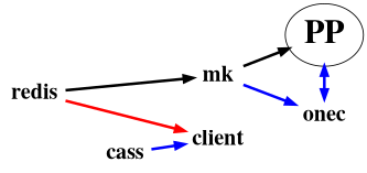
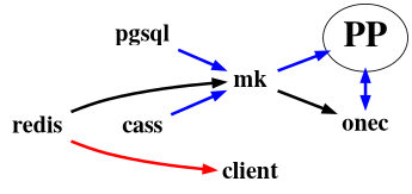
  digraph {
    rankdir=LR
    splines=true
    node [color=white fontname="times bold" fontsize=24 shape=box]
    edge [color=blue penwidth=3]
    onec [dir=both]
    n2 [fontsize=36 label=PP color="" shape=""]
    mk
    client
+   pgsql
    redis
    cass
    subgraph sub_1 {
      rank=same
      onec
      n2
    }
    subgraph sub_2 {
      rank=same
      mk
      client
    }
    n2 -> onec [dir=both minlen=2]
-   mk -> onec
-   mk -> n2 [color=""]
+   mk -> onec [color=""]
+   mk -> n2
+   pgsql -> mk
    redis -> mk [color=black]
    redis -> client [color=red minlen=2]
-   cass -> client
+   cass -> mk
  }
